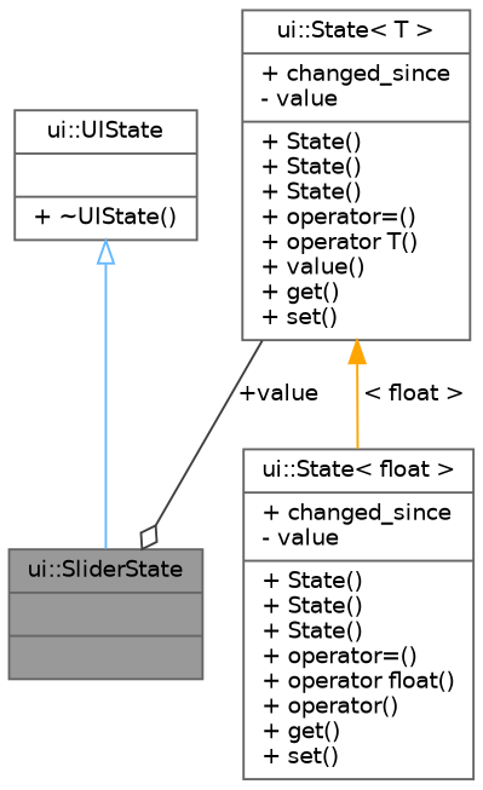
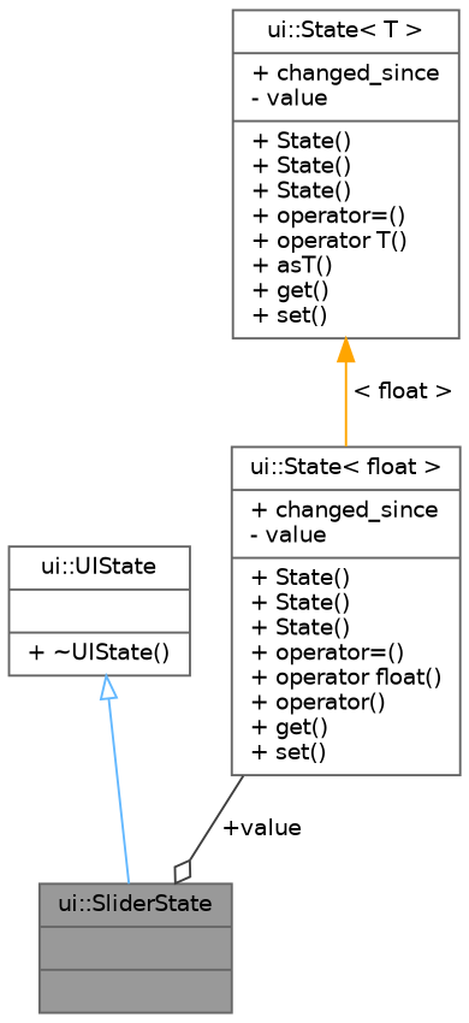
  digraph {
    node [color=gray40 fillcolor=white fontname=Helvetica fontsize=10 shape=record style=filled]
    edge [dir=back fontname=Helvetica fontsize=10 labelfontname=Helvetica labelfontsize=10 style=solid]
    n1 [fillcolor=grey60 fontcolor=black height=0.2 label="{ui::SliderState\n||}" width=0.4]
    n2 [height=0.2 label="{ui::UIState\n||+ ~UIState()\l}" width=0.4]
    n3 [height=0.2 label="{ui::State\< float \>\n|+ changed_since\l- value\l|+ State()\l+ State()\l+ State()\l+ operator=()\l+ operator float()\l+ operator()\l+ get()\l+ set()\l}" width=0.4]
-   n4 [height=0.2 label="{ui::State\< T \>\n|+ changed_since\l- value\l|+ State()\l+ State()\l+ State()\l+ operator=()\l+ operator T()\l+ value()\l+ get()\l+ set()\l}" width=0.4]
+   n4 [height=0.2 label="{ui::State\< T \>\n|+ changed_since\l- value\l|+ State()\l+ State()\l+ State()\l+ operator=()\l+ operator T()\l+ asT()\l+ get()\l+ set()\l}" width=0.4]
    n2 -> n1 [arrowtail=onormal color=steelblue1]
-   n4 -> n1 [arrowhead=odiamond color=grey25 label=" +value" dir=""]
+   n3 -> n1 [arrowhead=odiamond color=grey25 label=" +value" dir=""]
    n4 -> n3 [color=orange label=" \< float \>"]
  }
